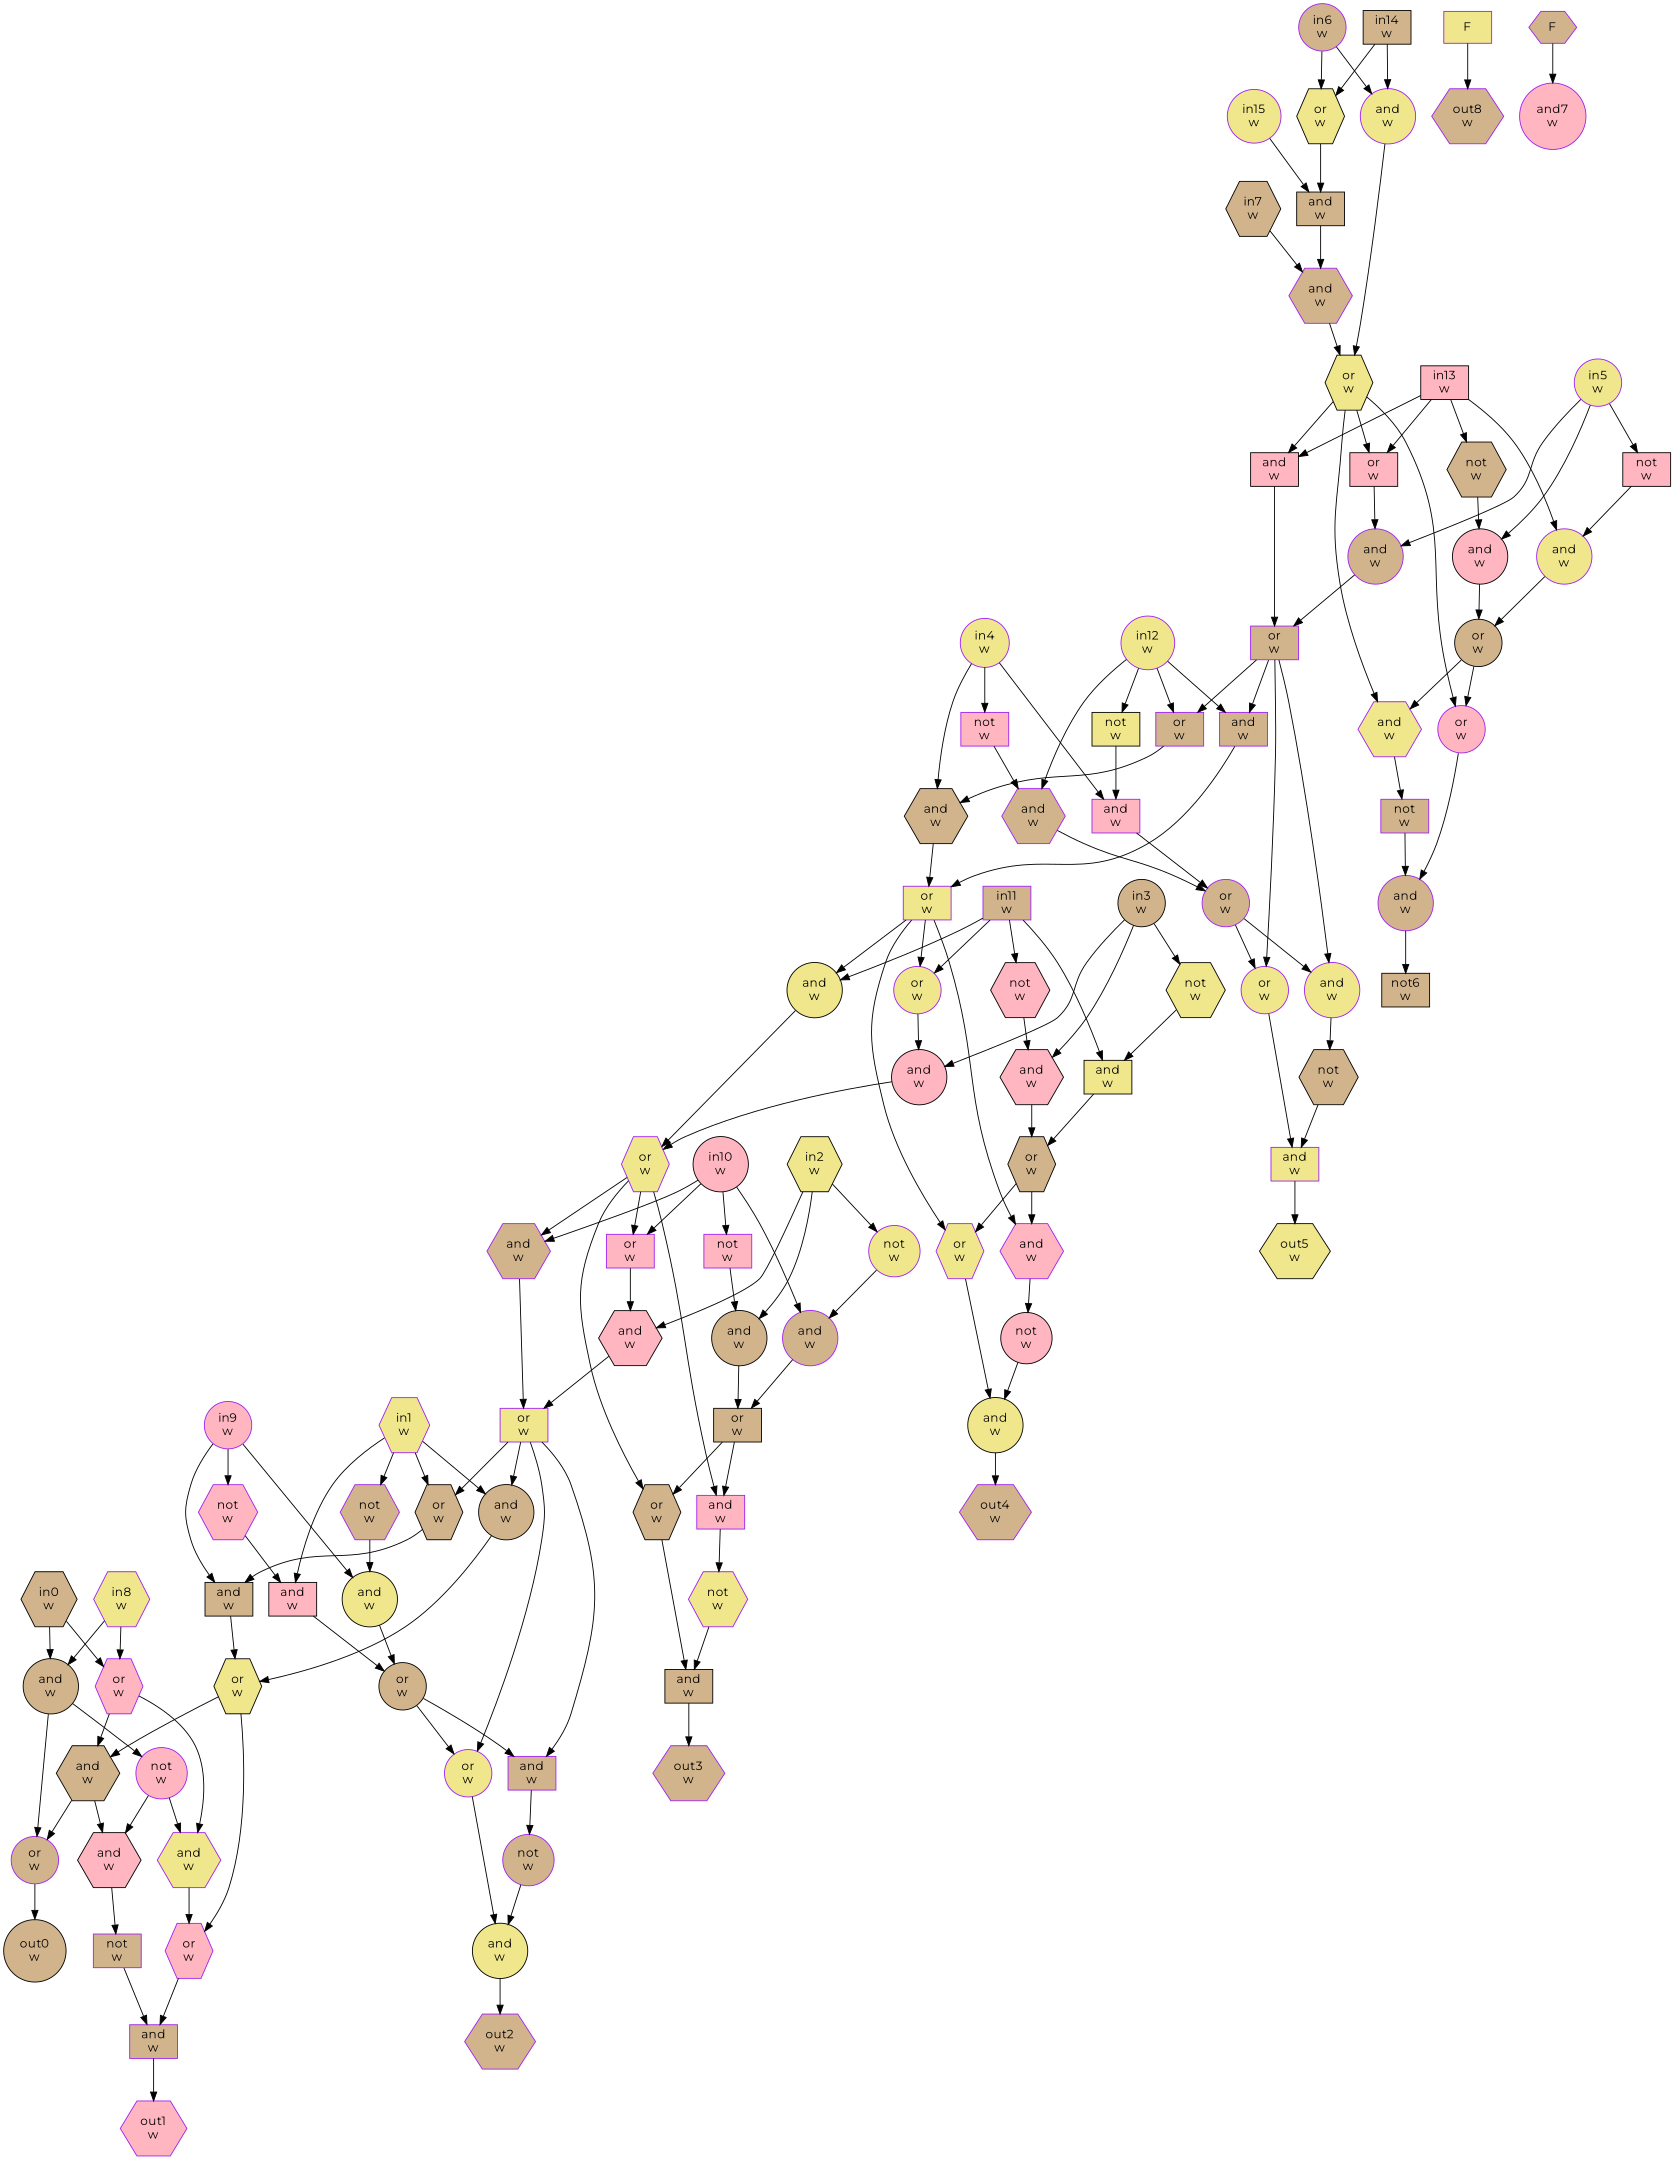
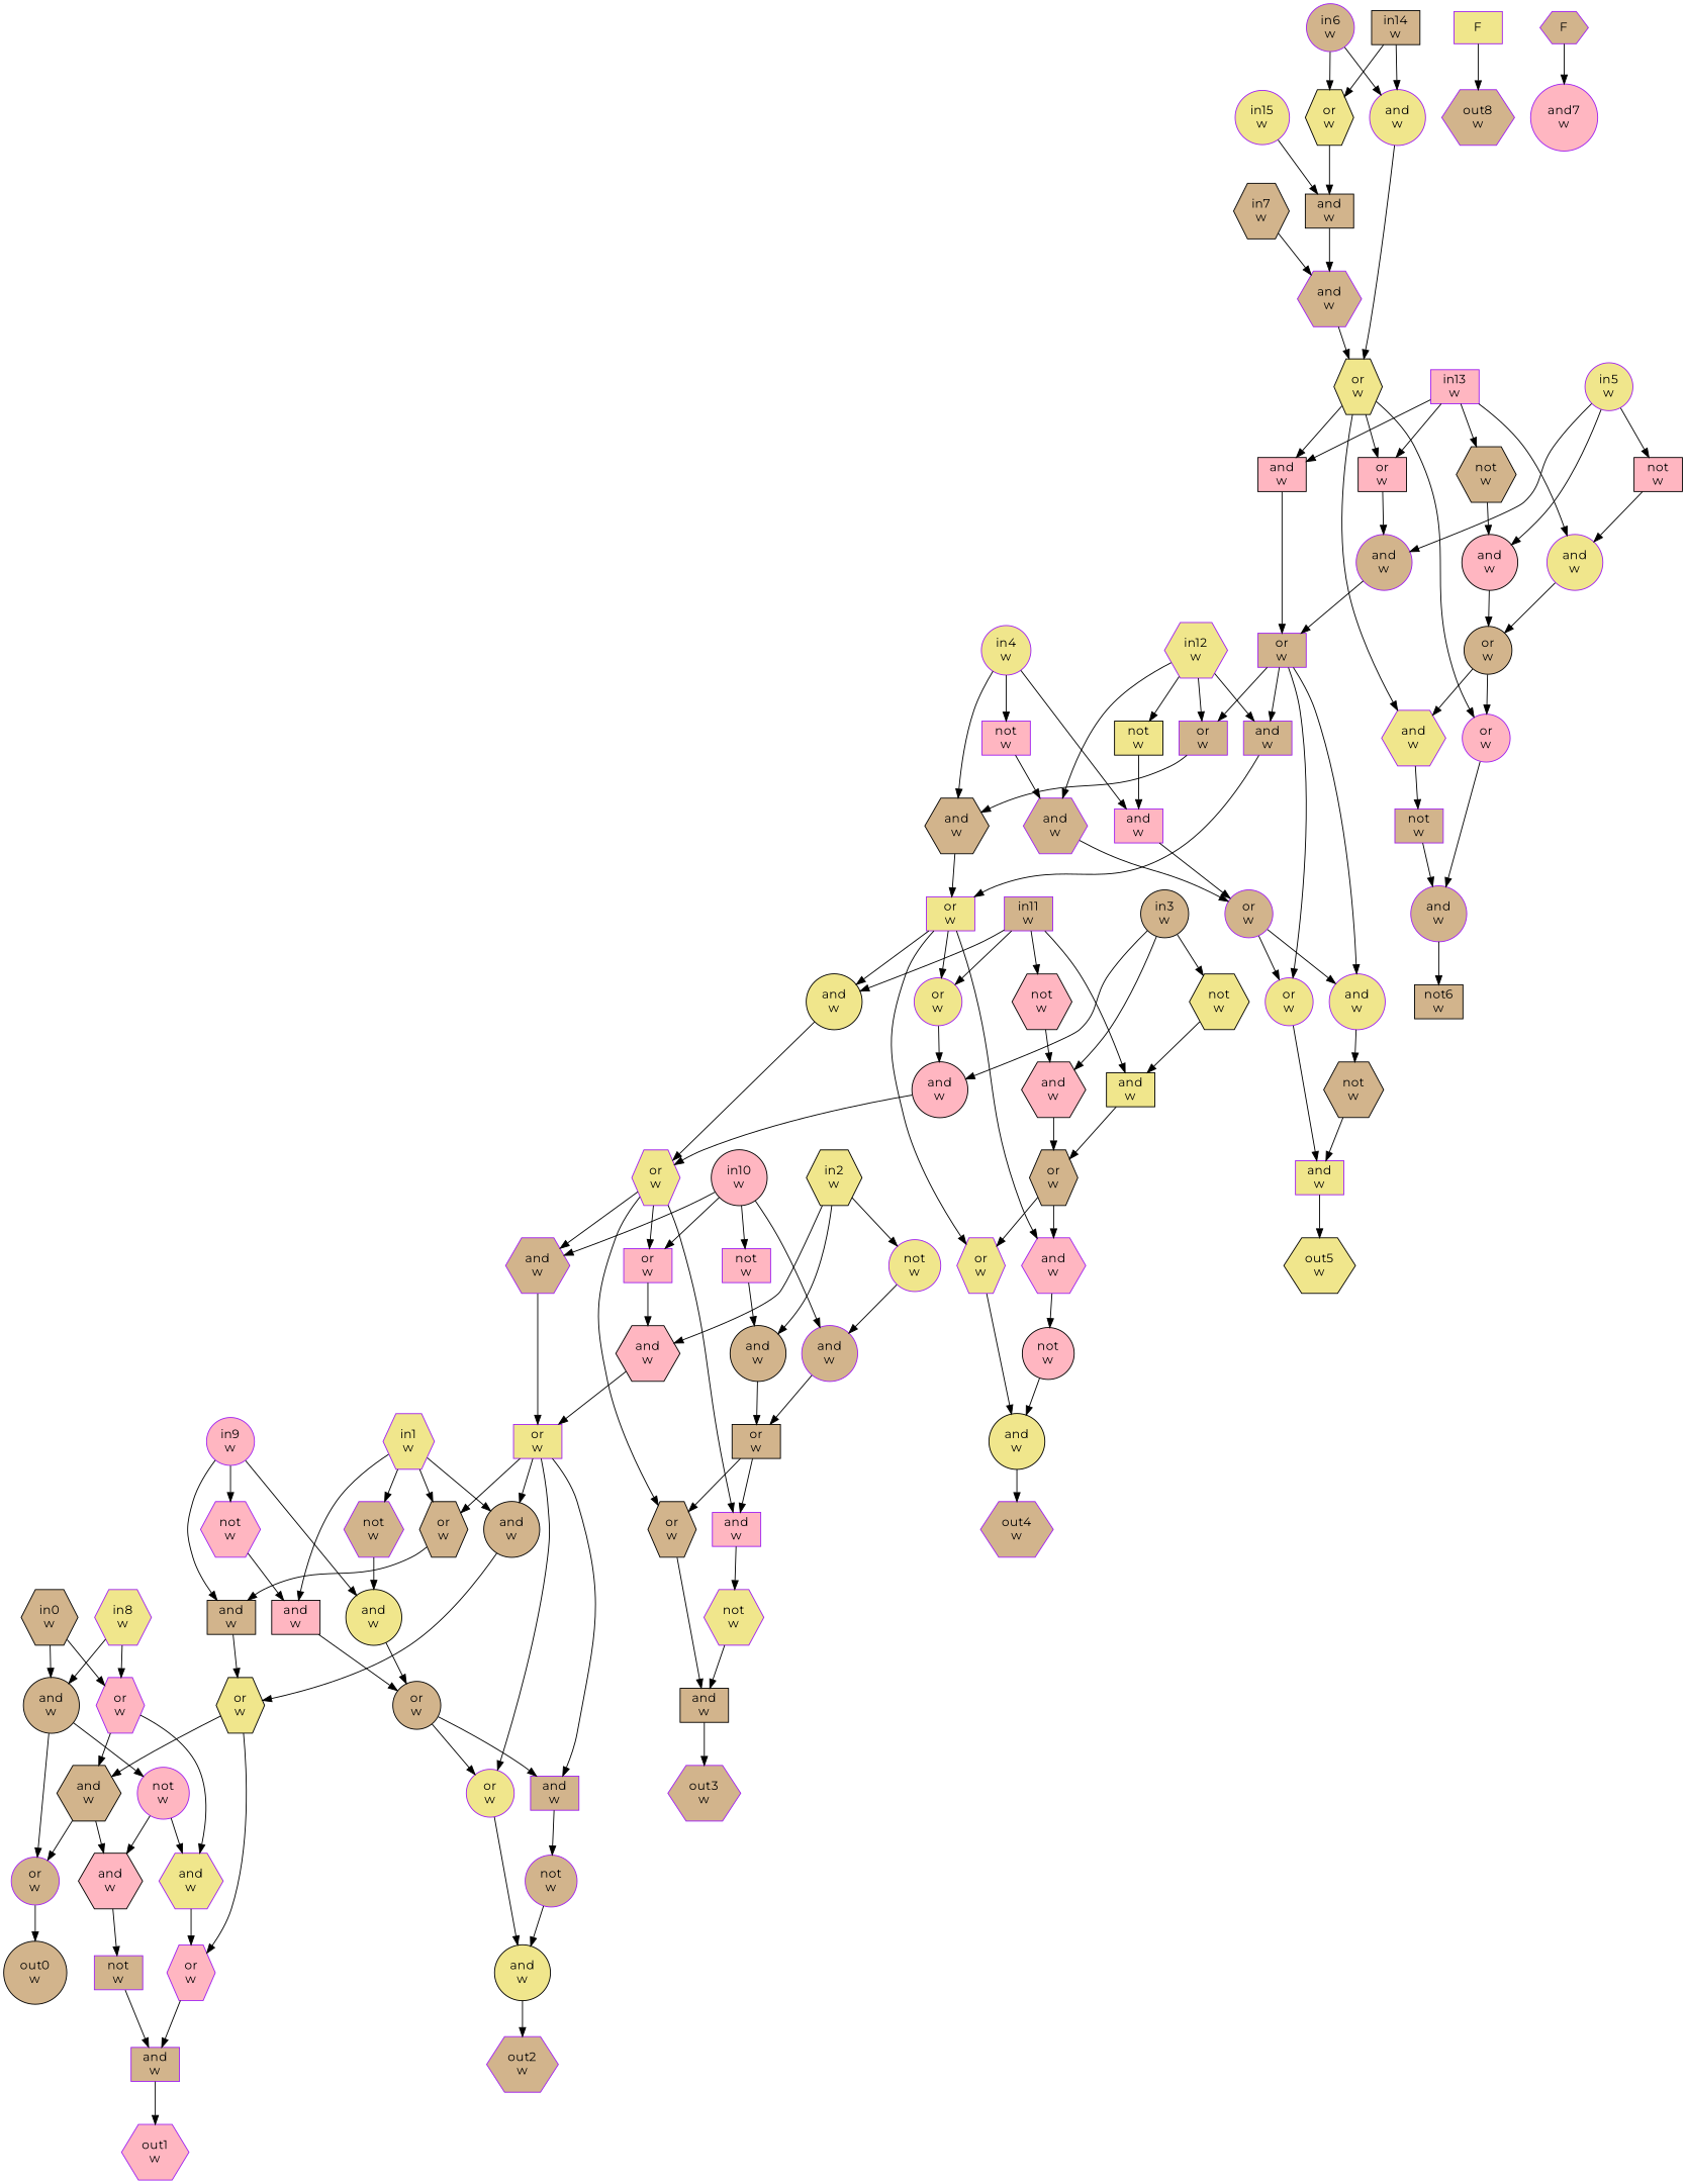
  digraph {
    fontname=Montserrat
    node [color=purple fillcolor=tan fontname=Montserrat shape=hexagon style=filled]
    edge [fontcolor=forestgreen fontname=Montserrat]
    n1 [color=black label="in0\nw"]
    n2 [color=black label="and\nw" shape=circle]
    n3 [fillcolor=lightpink label="or\nw"]
    n4 [fillcolor=lightpink label="not\nw" shape=circle]
    n5 [label="or\nw" shape=circle]
    n6 [color=black label="and\nw"]
    n7 [fillcolor=khaki label="and\nw"]
    n8 [fillcolor=khaki label="in1\nw"]
    n9 [color=black fillcolor=lightpink label="and\nw" shape=box]
    n10 [color=black label="or\nw"]
    n11 [color=black label="and\nw" shape=circle]
    n12 [label="not\nw"]
    n13 [color=black label="or\nw" shape=circle]
    n14 [color=black label="and\nw" shape=box]
    n15 [color=black fillcolor=khaki label="or\nw"]
    n16 [color=black fillcolor=khaki label="and\nw" shape=circle]
    n17 [color=black fillcolor=khaki label="in2\nw"]
    n18 [color=black label="and\nw" shape=circle]
    n19 [color=black fillcolor=lightpink label="and\nw"]
    n20 [fillcolor=khaki label="not\nw" shape=circle]
    n21 [color=black label="or\nw" shape=box]
    n22 [fillcolor=khaki label="or\nw" shape=box]
    n23 [label="and\nw" shape=circle]
    n24 [color=black label="in3\nw" shape=circle]
    n25 [color=black fillcolor=lightpink label="and\nw"]
    n26 [color=black fillcolor=lightpink label="and\nw" shape=circle]
    n27 [color=black fillcolor=khaki label="not\nw"]
    n28 [color=black label="or\nw"]
    n29 [fillcolor=khaki label="or\nw"]
    n30 [color=black fillcolor=khaki label="and\nw" shape=box]
    n31 [fillcolor=khaki label="in4\nw" shape=circle]
    n32 [fillcolor=lightpink label="and\nw" shape=box]
    n33 [color=black label="and\nw"]
    n34 [fillcolor=lightpink label="not\nw" shape=box]
    n35 [label="or\nw" shape=circle]
    n36 [fillcolor=khaki label="or\nw" shape=box]
    n37 [label="and\nw"]
    n38 [fillcolor=khaki label="in5\nw" shape=circle]
    n39 [color=black fillcolor=lightpink label="and\nw" shape=circle]
    n40 [label="and\nw" shape=circle]
    n41 [color=black fillcolor=lightpink label="not\nw" shape=box]
    n42 [color=black label="or\nw" shape=circle]
    n43 [label="or\nw" shape=box]
    n44 [fillcolor=khaki label="and\nw" shape=circle]
    n45 [label="in6\nw" shape=circle]
    n46 [color=black fillcolor=khaki label="or\nw"]
    n47 [fillcolor=khaki label="and\nw" shape=circle]
    n48 [color=black label="and\nw" shape=box]
    n49 [color=black fillcolor=khaki label="or\nw"]
    n50 [color=black label="in7\nw"]
    n51 [label="and\nw"]
    n52 [fillcolor=khaki label="in8\nw"]
    n53 [fillcolor=lightpink label="in9\nw" shape=circle]
    n54 [fillcolor=lightpink label="not\nw"]
    n55 [color=black fillcolor=lightpink label="in10\nw" shape=circle]
    n56 [fillcolor=lightpink label="not\nw" shape=box]
    n57 [fillcolor=lightpink label="or\nw" shape=box]
    n58 [label="and\nw"]
    n59 [label="in11\nw" shape=box]
    n60 [color=black fillcolor=lightpink label="not\nw"]
    n61 [fillcolor=khaki label="or\nw" shape=circle]
    n62 [color=black fillcolor=khaki label="and\nw" shape=circle]
-   n63 [fillcolor=khaki label="in12\nw" shape=circle]
+   n63 [fillcolor=khaki label="in12\nw"]
    n64 [color=black fillcolor=khaki label="not\nw" shape=box]
    n65 [label="or\nw" shape=box]
    n66 [label="and\nw" shape=box]
-   n67 [color=black fillcolor=lightpink label="in13\nw" shape=box]
+   n67 [fillcolor=lightpink label="in13\nw" shape=box]
    n68 [color=black label="not\nw"]
    n69 [color=black fillcolor=lightpink label="or\nw" shape=box]
    n70 [color=black fillcolor=lightpink label="and\nw" shape=box]
    n71 [color=black label="in14\nw" shape=box]
    n72 [fillcolor=khaki label="in15\nw" shape=circle]
    n73 [fillcolor=khaki label=F shape=box]
    n74 [label="out8\nw"]
    n75 [label=F]
    n76 [fillcolor=lightpink label="and7\nw" shape=circle]
    n77 [fillcolor=khaki label="and\nw"]
    n78 [fillcolor=lightpink label="or\nw" shape=circle]
    n79 [label="not\nw" shape=box]
    n80 [label="and\nw" shape=circle]
    n81 [fillcolor=khaki label="and\nw" shape=circle]
    n82 [fillcolor=khaki label="or\nw" shape=circle]
    n83 [color=black label="not\nw"]
    n84 [fillcolor=khaki label="and\nw" shape=box]
    n85 [fillcolor=lightpink label="and\nw"]
    n86 [fillcolor=khaki label="or\nw"]
    n87 [color=black label="not6\nw" shape=box]
    n88 [color=black fillcolor=lightpink label="not\nw" shape=circle]
    n89 [color=black fillcolor=khaki label="and\nw" shape=circle]
    n90 [fillcolor=lightpink label="and\nw" shape=box]
    n91 [color=black label="or\nw"]
    n92 [color=black fillcolor=khaki label="out5\nw"]
    n93 [fillcolor=khaki label="not\nw"]
    n94 [color=black label="and\nw" shape=box]
    n95 [label="and\nw" shape=box]
    n96 [fillcolor=khaki label="or\nw" shape=circle]
    n97 [label="out4\nw"]
    n98 [label="not\nw" shape=circle]
    n99 [color=black fillcolor=khaki label="and\nw" shape=circle]
    n100 [label="out3\nw"]
    n101 [fillcolor=lightpink label="or\nw"]
    n102 [label="and\nw" shape=box]
    n103 [color=black fillcolor=lightpink label="and\nw"]
    n104 [label="out2\nw"]
    n105 [color=black label="out0\nw" shape=circle]
    n106 [label="not\nw" shape=box]
    n107 [fillcolor=lightpink label="out1\nw"]
    n1 -> n2
    n1 -> n3
    n2 -> n4
    n2 -> n5
    n3 -> n6
    n3 -> n7
    n4 -> n7
    n4 -> n103
    n5 -> n105
    n6 -> n5
    n6 -> n103
    n7 -> n101
    n8 -> n9
    n8 -> n10
    n8 -> n11
    n8 -> n12
    n9 -> n13
    n10 -> n14
    n11 -> n15
    n12 -> n16
    n13 -> n95
    n13 -> n96
    n14 -> n15
    n15 -> n6
    n15 -> n101
    n16 -> n13
    n17 -> n18
    n17 -> n19
    n17 -> n20
    n18 -> n21
    n19 -> n22
    n20 -> n23
    n21 -> n90
    n21 -> n91
    n22 -> n10
    n22 -> n11
    n22 -> n95
    n22 -> n96
    n23 -> n21
    n24 -> n25
    n24 -> n26
    n24 -> n27
    n25 -> n28
    n26 -> n29
    n27 -> n30
    n28 -> n85
    n28 -> n86
    n29 -> n57
    n29 -> n58
    n29 -> n90
    n29 -> n91
    n30 -> n28
    n31 -> n32
    n31 -> n33
    n31 -> n34
    n32 -> n35
    n33 -> n36
    n34 -> n37
    n35 -> n81
    n35 -> n82
    n36 -> n61
    n36 -> n62
    n36 -> n85
    n36 -> n86
    n37 -> n35
    n38 -> n39
    n38 -> n40
    n38 -> n41
    n39 -> n42
    n40 -> n43
    n41 -> n44
    n42 -> n77
    n42 -> n78
    n43 -> n65
    n43 -> n66
    n43 -> n81
    n43 -> n82
    n44 -> n42
    n45 -> n46
    n45 -> n47
    n46 -> n48
    n47 -> n49
    n48 -> n51
    n49 -> n69
    n49 -> n70
    n49 -> n77
    n49 -> n78
    n50 -> n51
    n51 -> n49
    n52 -> n2
    n52 -> n3
    n53 -> n14
    n53 -> n16
    n53 -> n54
    n54 -> n9
    n55 -> n23
    n55 -> n56
    n55 -> n57
    n55 -> n58
    n56 -> n18
    n57 -> n19
    n58 -> n22
    n59 -> n30
    n59 -> n60
    n59 -> n61
    n59 -> n62
    n60 -> n25
    n61 -> n26
    n62 -> n29
    n63 -> n37
    n63 -> n64
    n63 -> n65
    n63 -> n66
    n64 -> n32
    n65 -> n33
    n66 -> n36
    n67 -> n44
    n67 -> n68
    n67 -> n69
    n67 -> n70
    n68 -> n39
    n69 -> n40
    n70 -> n43
    n71 -> n46
    n71 -> n47
    n72 -> n48
    n73 -> n74
    n75 -> n76
    n77 -> n79
    n78 -> n80
    n79 -> n80
    n80 -> n87
    n81 -> n83
    n82 -> n84
    n83 -> n84
    n84 -> n92
    n85 -> n88
    n86 -> n89
    n88 -> n89
    n89 -> n97
    n90 -> n93
    n91 -> n94
    n93 -> n94
    n94 -> n100
    n95 -> n98
    n96 -> n99
    n98 -> n99
    n99 -> n104
    n101 -> n102
    n102 -> n107
    n103 -> n106
    n106 -> n102
  }
